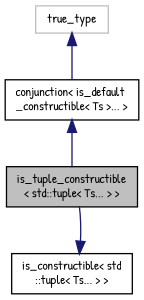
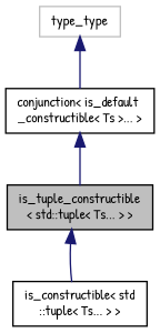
  digraph {
    fontname="Patrick Hand"
    node [color=black fillcolor=white fontname="Patrick Hand" fontsize=10 shape=record style=filled]
    edge [color=midnightblue dir=back fontname="Patrick Hand" fontsize=10 labelfontname=Helvetica labelfontsize=10 style=solid]
    n1 [fillcolor=grey75 fontcolor=black height=0.2 label="is_tuple_constructible\l\< std::tuple\< Ts... \> \>" width=0.4]
    n2 [height=0.2 label="is_constructible\< std\l::tuple\< Ts... \> \>" width=0.4]
    n3 [height=0.2 label="conjunction\< is_default\l_constructible\< Ts \>... \>" width=0.4]
-   n4 [color=grey75 height=0.2 label=true_type width=0.4]
-   n2 -> n1
+   n4 [color=grey75 height=0.2 label=type_type width=0.4]
+   n1 -> n2
    n3 -> n1
    n4 -> n3
  }
